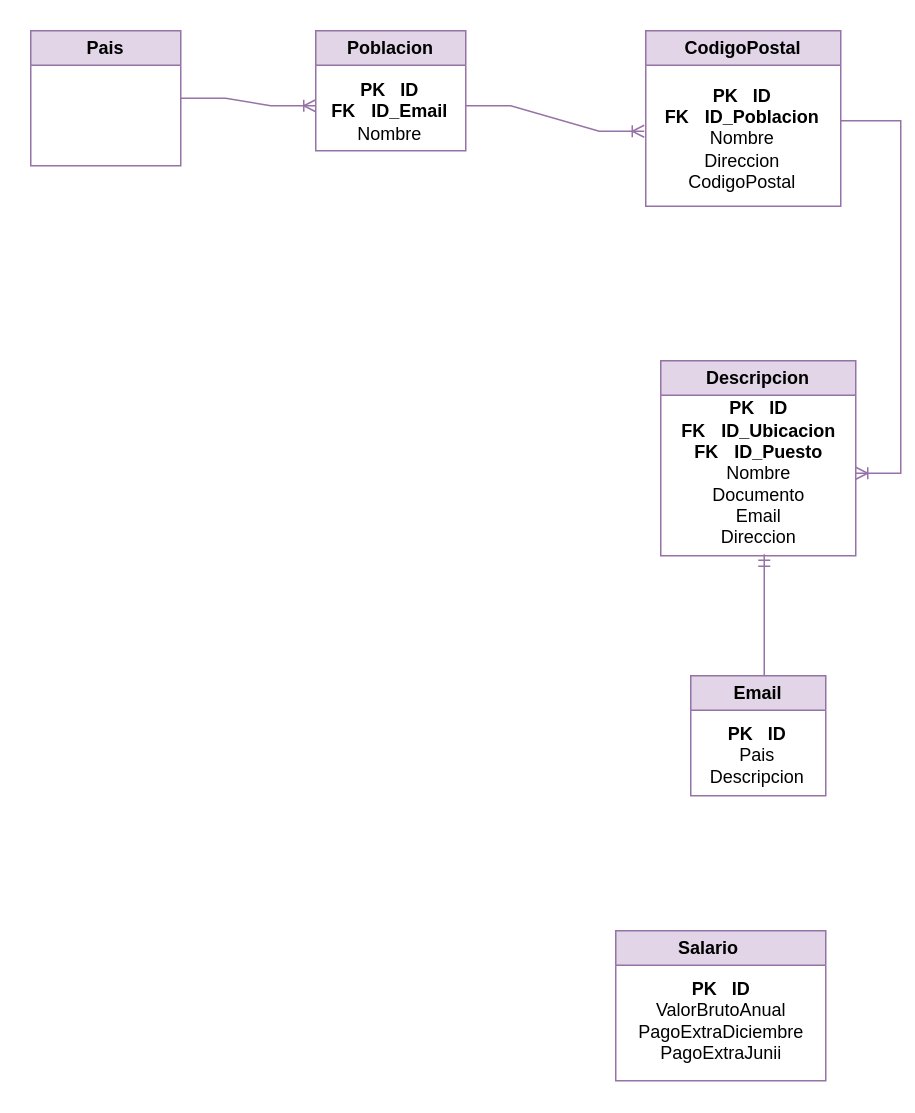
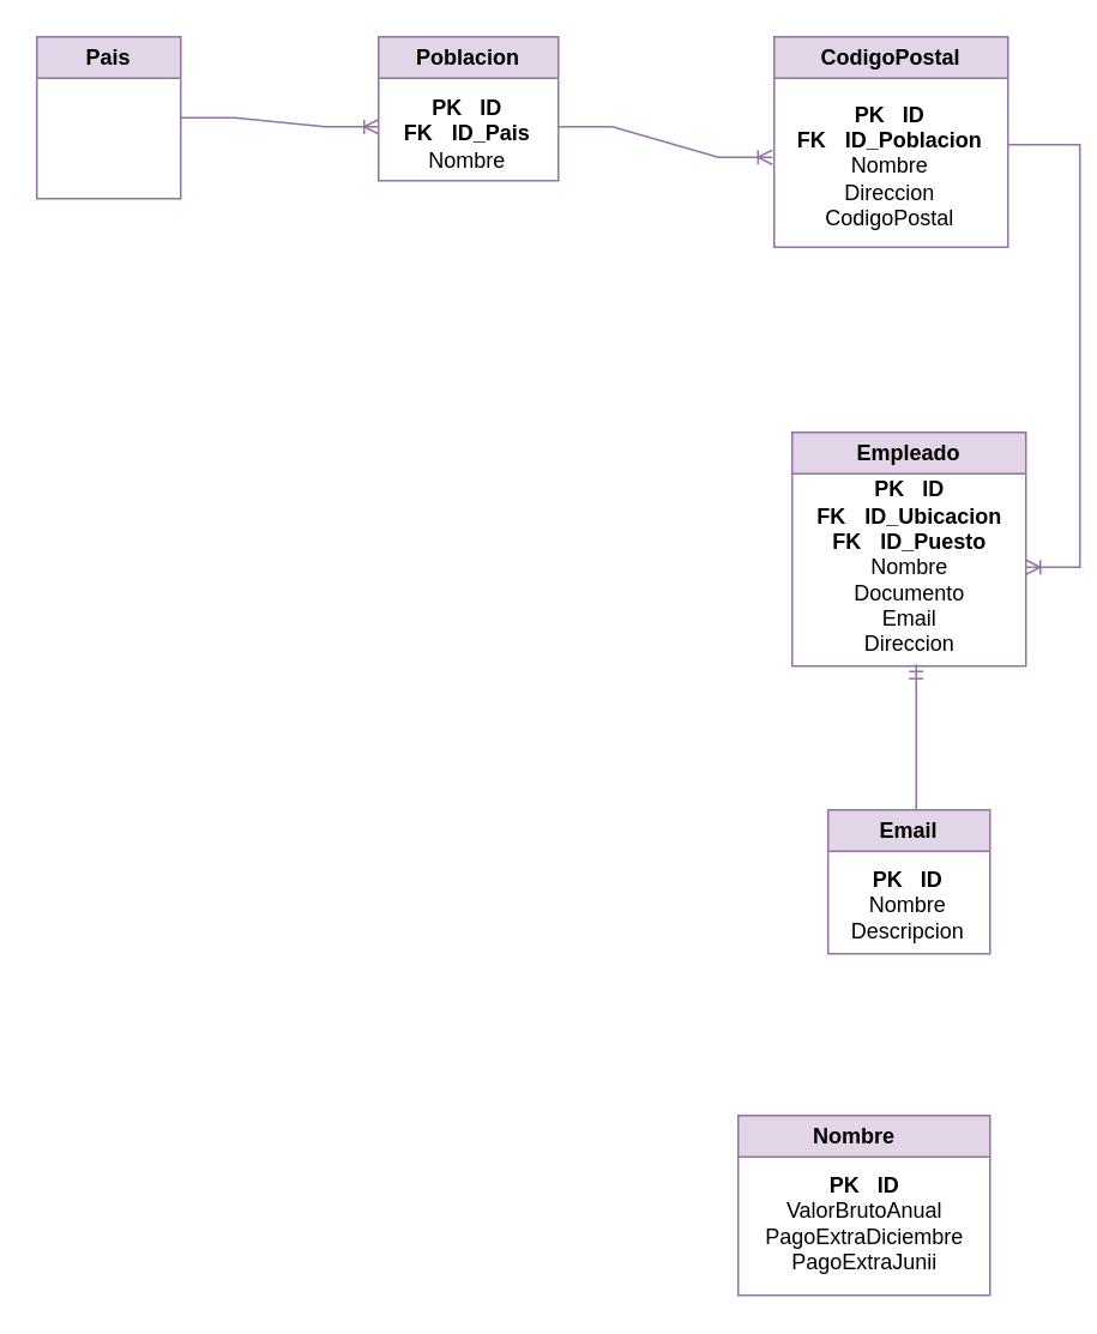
  <mxCell id="0" />
  <mxCell id="1" parent="0" />
- <mxCell id="2" value="Pais" style="swimlane;whiteSpace=wrap;html=1;fillColor=#e1d5e7;strokeColor=#9673a6;" vertex="1" parent="1"><mxGeometry x="20" y="20" width="100" height="90" as="geometry"><mxRectangle x="-140" y="-150" width="60" height="30" as="alternateBounds" /></mxGeometry></mxCell>
- <mxCell id="3" value="&lt;blockquote style=&quot;margin: 0 0 0 40px; border: none; padding: 0px;&quot;&gt;Salario&lt;/blockquote&gt;" style="swimlane;whiteSpace=wrap;html=1;fillColor=#e1d5e7;strokeColor=#9673a6;startSize=23;align=left;" vertex="1" parent="1"><mxGeometry x="410" y="620" width="140" height="100" as="geometry" /></mxCell>
+ <mxCell id="2" value="Pais" style="swimlane;whiteSpace=wrap;html=1;fillColor=#e1d5e7;strokeColor=#9673a6;" vertex="1" parent="1"><mxGeometry x="20" y="20" width="80" height="90" as="geometry"><mxRectangle x="-140" y="-150" width="60" height="30" as="alternateBounds" /></mxGeometry></mxCell>
+ <mxCell id="3" value="&lt;blockquote style=&quot;margin: 0 0 0 40px; border: none; padding: 0px;&quot;&gt;Nombre&lt;/blockquote&gt;" style="swimlane;whiteSpace=wrap;html=1;fillColor=#e1d5e7;strokeColor=#9673a6;startSize=23;align=left;" vertex="1" parent="1"><mxGeometry x="410" y="620" width="140" height="100" as="geometry" /></mxCell>
  <mxCell id="4" value="&lt;b&gt;PK&lt;span style=&quot;white-space: pre;&quot;&gt;&#09;&lt;/span&gt;ID&lt;/b&gt;&lt;div&gt;ValorBrutoAnual&lt;/div&gt;&lt;div&gt;PagoExtraDiciembre&lt;/div&gt;&lt;div&gt;PagoExtraJunii&lt;/div&gt;" style="text;html=1;align=center;verticalAlign=middle;resizable=0;points=[];autosize=1;strokeColor=none;fillColor=none;" vertex="1" parent="3"><mxGeometry x="5" y="25" width="130" height="70" as="geometry" /></mxCell>
  <mxCell id="5" value="CodigoPostal" style="swimlane;whiteSpace=wrap;html=1;fillColor=#e1d5e7;strokeColor=#9673a6;" vertex="1" parent="1"><mxGeometry x="430" y="20" width="130" height="117" as="geometry"><mxRectangle x="290" y="-50" width="90" height="30" as="alternateBounds" /></mxGeometry></mxCell>
  <mxCell id="6" value="&lt;b&gt;PK&lt;span style=&quot;white-space: pre;&quot;&gt;&#09;&lt;/span&gt;ID&lt;/b&gt;&lt;div&gt;&lt;b&gt;FK&lt;span style=&quot;white-space: pre;&quot;&gt;&#09;&lt;/span&gt;ID_Poblacion&lt;/b&gt;&lt;/div&gt;&lt;div&gt;Nombre&lt;/div&gt;&lt;div&gt;Direccion&lt;/div&gt;&lt;div&gt;CodigoPostal&lt;/div&gt;" style="text;html=1;align=center;verticalAlign=middle;resizable=0;points=[];autosize=1;strokeColor=none;fillColor=none;" vertex="1" parent="5"><mxGeometry x="-1" y="27" width="130" height="90" as="geometry" /></mxCell>
  <mxCell id="7" value="Email" style="swimlane;whiteSpace=wrap;html=1;fillColor=#e1d5e7;strokeColor=#9673a6;" vertex="1" parent="1"><mxGeometry x="460" y="450" width="90" height="80" as="geometry"><mxRectangle x="120" y="190" width="80" height="30" as="alternateBounds" /></mxGeometry></mxCell>
- <mxCell id="8" value="&lt;b&gt;PK&lt;span style=&quot;white-space: pre;&quot;&gt;&#09;&lt;/span&gt;ID&lt;/b&gt;&lt;div&gt;Pais&lt;/div&gt;&lt;div&gt;Descripcion&lt;/div&gt;" style="text;html=1;align=center;verticalAlign=middle;resizable=0;points=[];autosize=1;strokeColor=none;fillColor=none;" vertex="1" parent="7"><mxGeometry x="-1" y="23" width="90" height="60" as="geometry" /></mxCell>
- <mxCell id="9" value="Descripcion" style="swimlane;whiteSpace=wrap;html=1;fillColor=#e1d5e7;strokeColor=#9673a6;" vertex="1" parent="1"><mxGeometry x="440" y="240" width="130" height="130" as="geometry"><mxRectangle x="80" y="-10" width="90" height="30" as="alternateBounds" /></mxGeometry></mxCell>
+ <mxCell id="8" value="&lt;b&gt;PK&lt;span style=&quot;white-space: pre;&quot;&gt;&#09;&lt;/span&gt;ID&lt;/b&gt;&lt;div&gt;Nombre&lt;/div&gt;&lt;div&gt;Descripcion&lt;/div&gt;" style="text;html=1;align=center;verticalAlign=middle;resizable=0;points=[];autosize=1;strokeColor=none;fillColor=none;" vertex="1" parent="7"><mxGeometry x="-1" y="23" width="90" height="60" as="geometry" /></mxCell>
+ <mxCell id="9" value="Empleado" style="swimlane;whiteSpace=wrap;html=1;fillColor=#e1d5e7;strokeColor=#9673a6;" vertex="1" parent="1"><mxGeometry x="440" y="240" width="130" height="130" as="geometry"><mxRectangle x="80" y="-10" width="90" height="30" as="alternateBounds" /></mxGeometry></mxCell>
  <mxCell id="10" value="Poblacion" style="swimlane;whiteSpace=wrap;html=1;fillColor=#e1d5e7;strokeColor=#9673a6;startSize=23;" vertex="1" parent="1"><mxGeometry x="210" y="20" width="100" height="80" as="geometry"><mxRectangle x="-70" y="-60" width="90" height="30" as="alternateBounds" /></mxGeometry></mxCell>
- <mxCell id="11" value="&lt;b&gt;PK&lt;span style=&quot;white-space: pre;&quot;&gt;&#09;&lt;/span&gt;ID&lt;/b&gt;&lt;div&gt;&lt;b&gt;FK&lt;span style=&quot;white-space: pre;&quot;&gt;&#09;&lt;/span&gt;ID_Email&lt;/b&gt;&lt;/div&gt;&lt;div&gt;Nombre&lt;/div&gt;" style="text;html=1;align=center;verticalAlign=middle;resizable=0;points=[];autosize=1;strokeColor=none;fillColor=none;" vertex="1" parent="10"><mxGeometry x="4" y="24" width="90" height="60" as="geometry" /></mxCell>
+ <mxCell id="11" value="&lt;b&gt;PK&lt;span style=&quot;white-space: pre;&quot;&gt;&#09;&lt;/span&gt;ID&lt;/b&gt;&lt;div&gt;&lt;b&gt;FK&lt;span style=&quot;white-space: pre;&quot;&gt;&#09;&lt;/span&gt;ID_Pais&lt;/b&gt;&lt;/div&gt;&lt;div&gt;Nombre&lt;/div&gt;" style="text;html=1;align=center;verticalAlign=middle;resizable=0;points=[];autosize=1;strokeColor=none;fillColor=none;" vertex="1" parent="10"><mxGeometry x="4" y="24" width="90" height="60" as="geometry" /></mxCell>
  <mxCell id="12" value="" style="edgeStyle=entityRelationEdgeStyle;fontSize=12;html=1;endArrow=ERoneToMany;rounded=0;fillColor=#e1d5e7;strokeColor=#9673a6;" edge="1" parent="1" target="15"><mxGeometry width="100" height="100" relative="1" as="geometry"><mxPoint x="560" y="80" as="sourcePoint" /><mxPoint x="660" y="-20" as="targetPoint" /></mxGeometry></mxCell>
  <mxCell id="13" value="" style="edgeStyle=entityRelationEdgeStyle;fontSize=12;html=1;endArrow=ERoneToMany;rounded=0;fillColor=#e1d5e7;strokeColor=#9673a6;exitX=1;exitY=0.5;exitDx=0;exitDy=0;" edge="1" parent="1" source="2"><mxGeometry width="100" height="100" relative="1" as="geometry"><mxPoint x="110" y="170" as="sourcePoint" /><mxPoint x="210" y="70" as="targetPoint" /></mxGeometry></mxCell>
  <mxCell id="14" value="" style="edgeStyle=entityRelationEdgeStyle;fontSize=12;html=1;endArrow=ERoneToMany;rounded=0;fillColor=#e1d5e7;strokeColor=#9673a6;" edge="1" parent="1"><mxGeometry width="100" height="100" relative="1" as="geometry"><mxPoint y="70" as="sourcePoint" x="310" /><mxPoint x="429" y="87" as="targetPoint" /></mxGeometry></mxCell>
  <mxCell id="15" value="&lt;b&gt;PK&lt;span style=&quot;white-space: pre;&quot;&gt;&#09;&lt;/span&gt;ID&lt;/b&gt;&lt;div&gt;&lt;b&gt;FK&lt;span style=&quot;white-space: pre;&quot;&gt;&#09;&lt;/span&gt;ID_Ubicacion&lt;/b&gt;&lt;/div&gt;&lt;div&gt;&lt;b&gt;FK&lt;span style=&quot;white-space: pre;&quot;&gt;&#09;&lt;/span&gt;ID_Puesto&lt;/b&gt;&lt;/div&gt;&lt;div&gt;Nombre&lt;/div&gt;&lt;div&gt;Documento&lt;/div&gt;&lt;div&gt;Email&lt;/div&gt;&lt;div&gt;Direccion&lt;/div&gt;" style="text;html=1;align=center;verticalAlign=middle;resizable=0;points=[];autosize=1;strokeColor=none;fillColor=none;" vertex="1" parent="1"><mxGeometry x="440" y="260" width="130" height="110" as="geometry" /></mxCell>
  <mxCell id="16" value="" style="fontSize=12;html=1;endArrow=ERmandOne;rounded=0;exitX=0.5;exitY=0;exitDx=0;exitDy=0;fillColor=#e1d5e7;strokeColor=#9673a6;" edge="1" parent="1"><mxGeometry width="100" height="100" relative="1" as="geometry"><mxPoint x="509" y="450" as="sourcePoint" /><mxPoint x="509" y="369" as="targetPoint" /></mxGeometry></mxCell>
